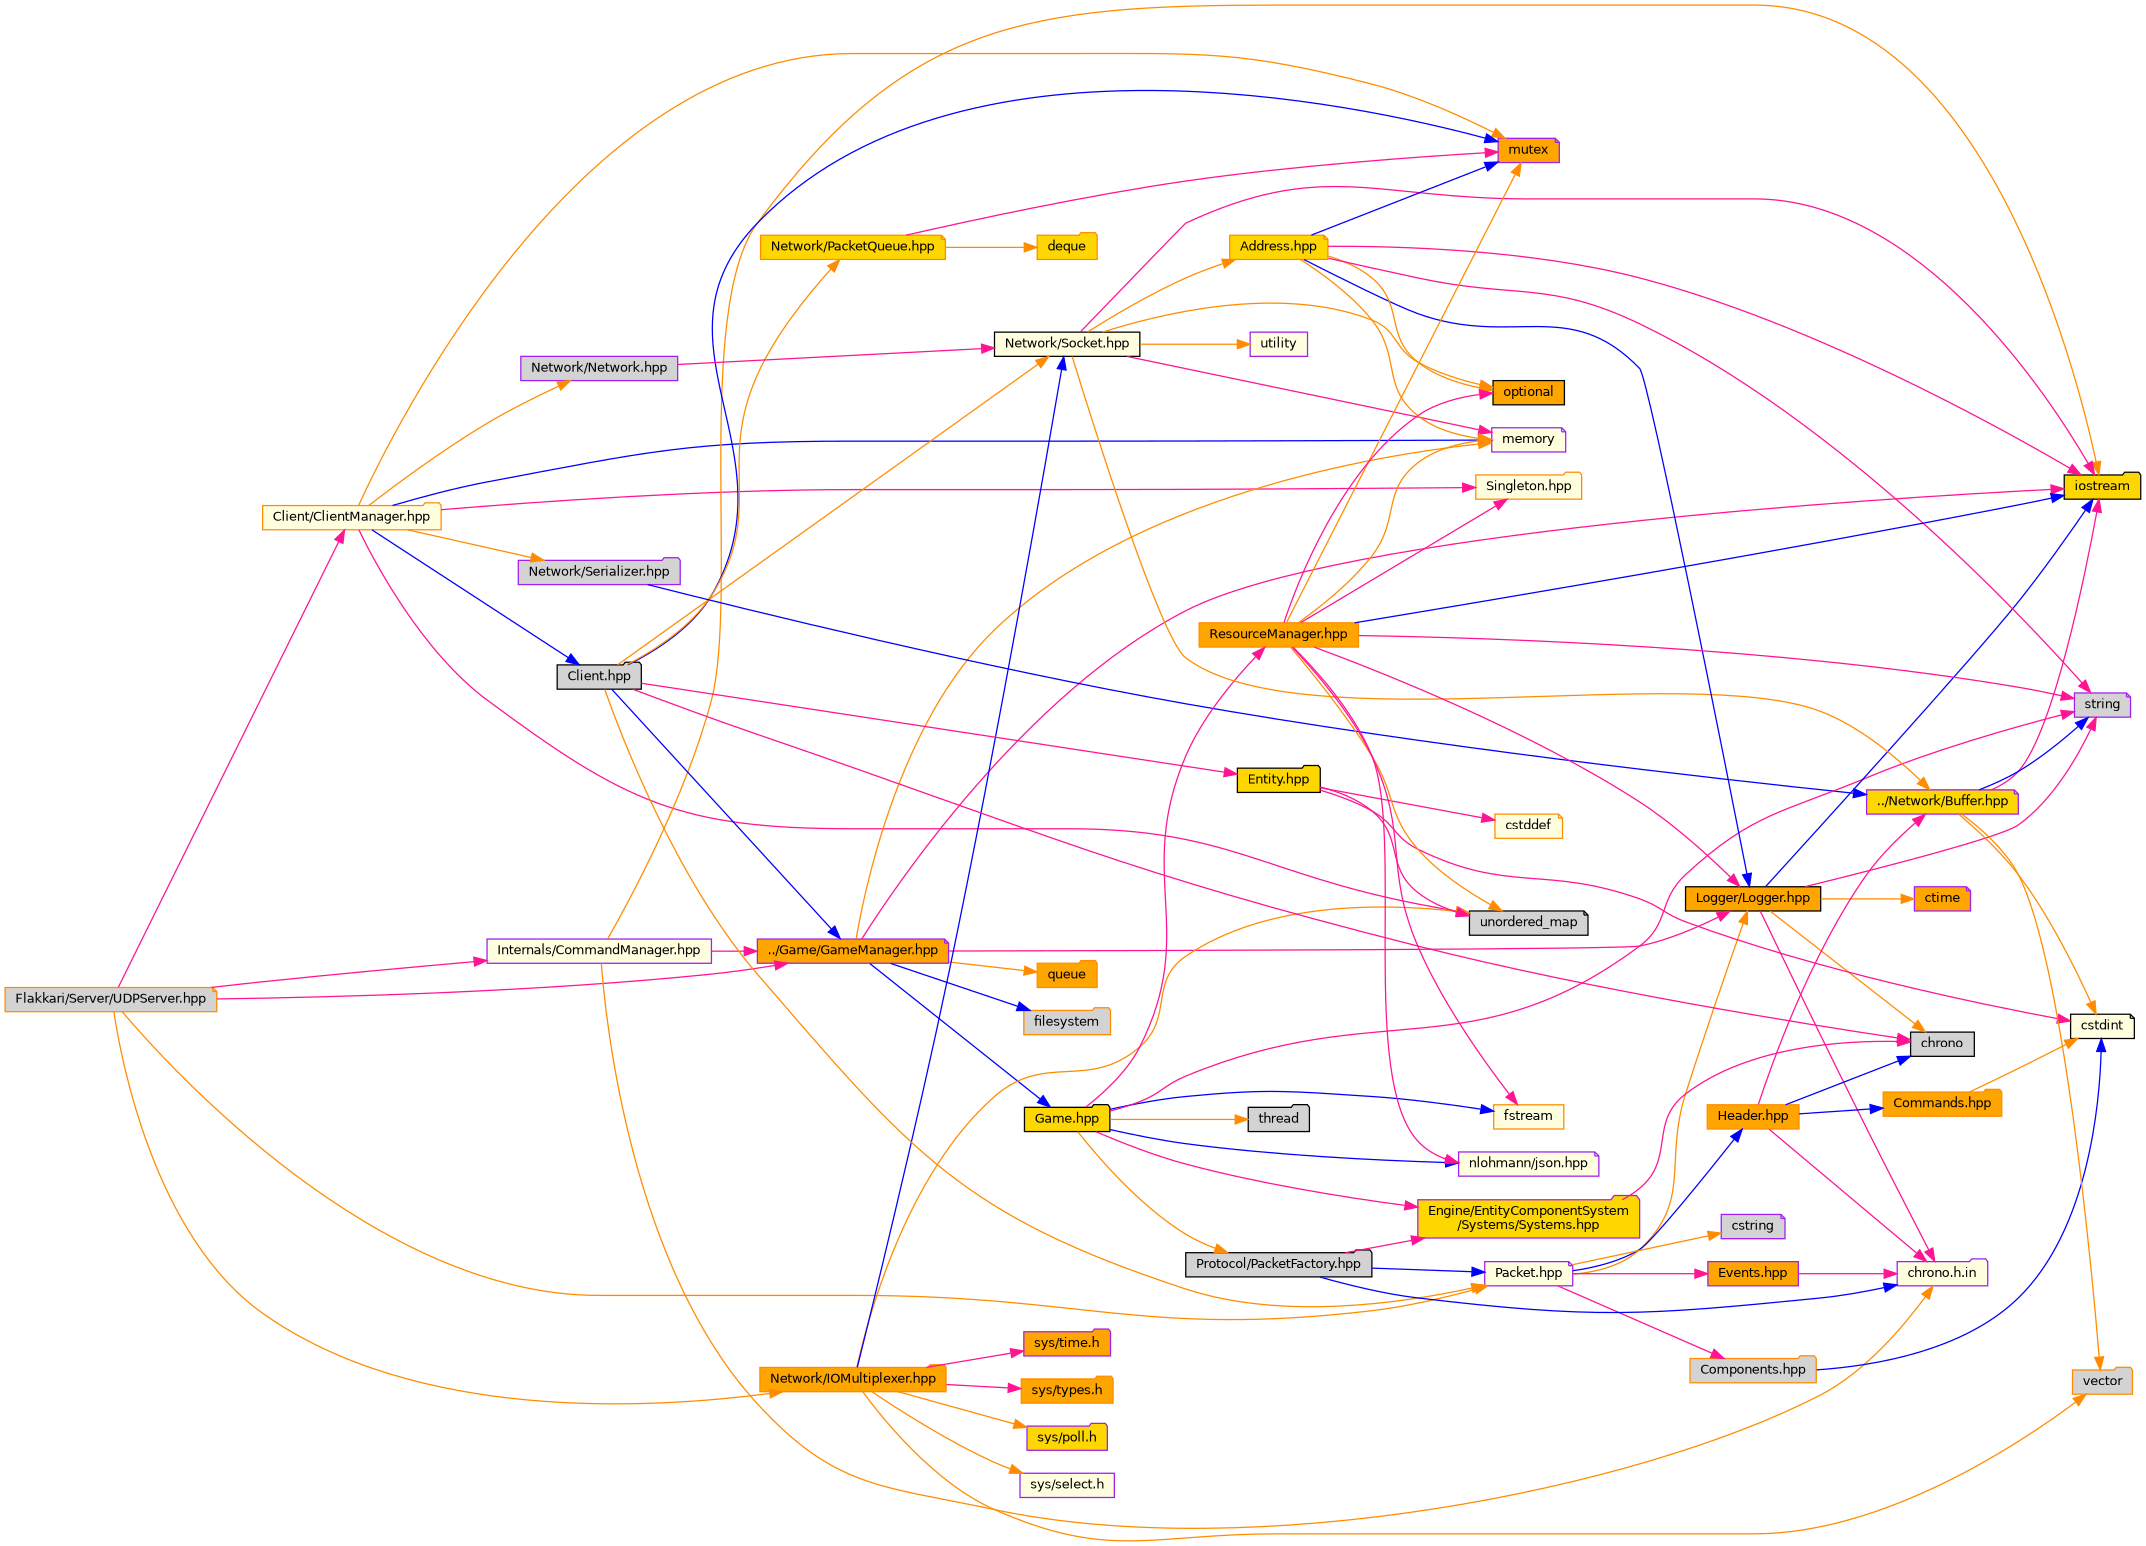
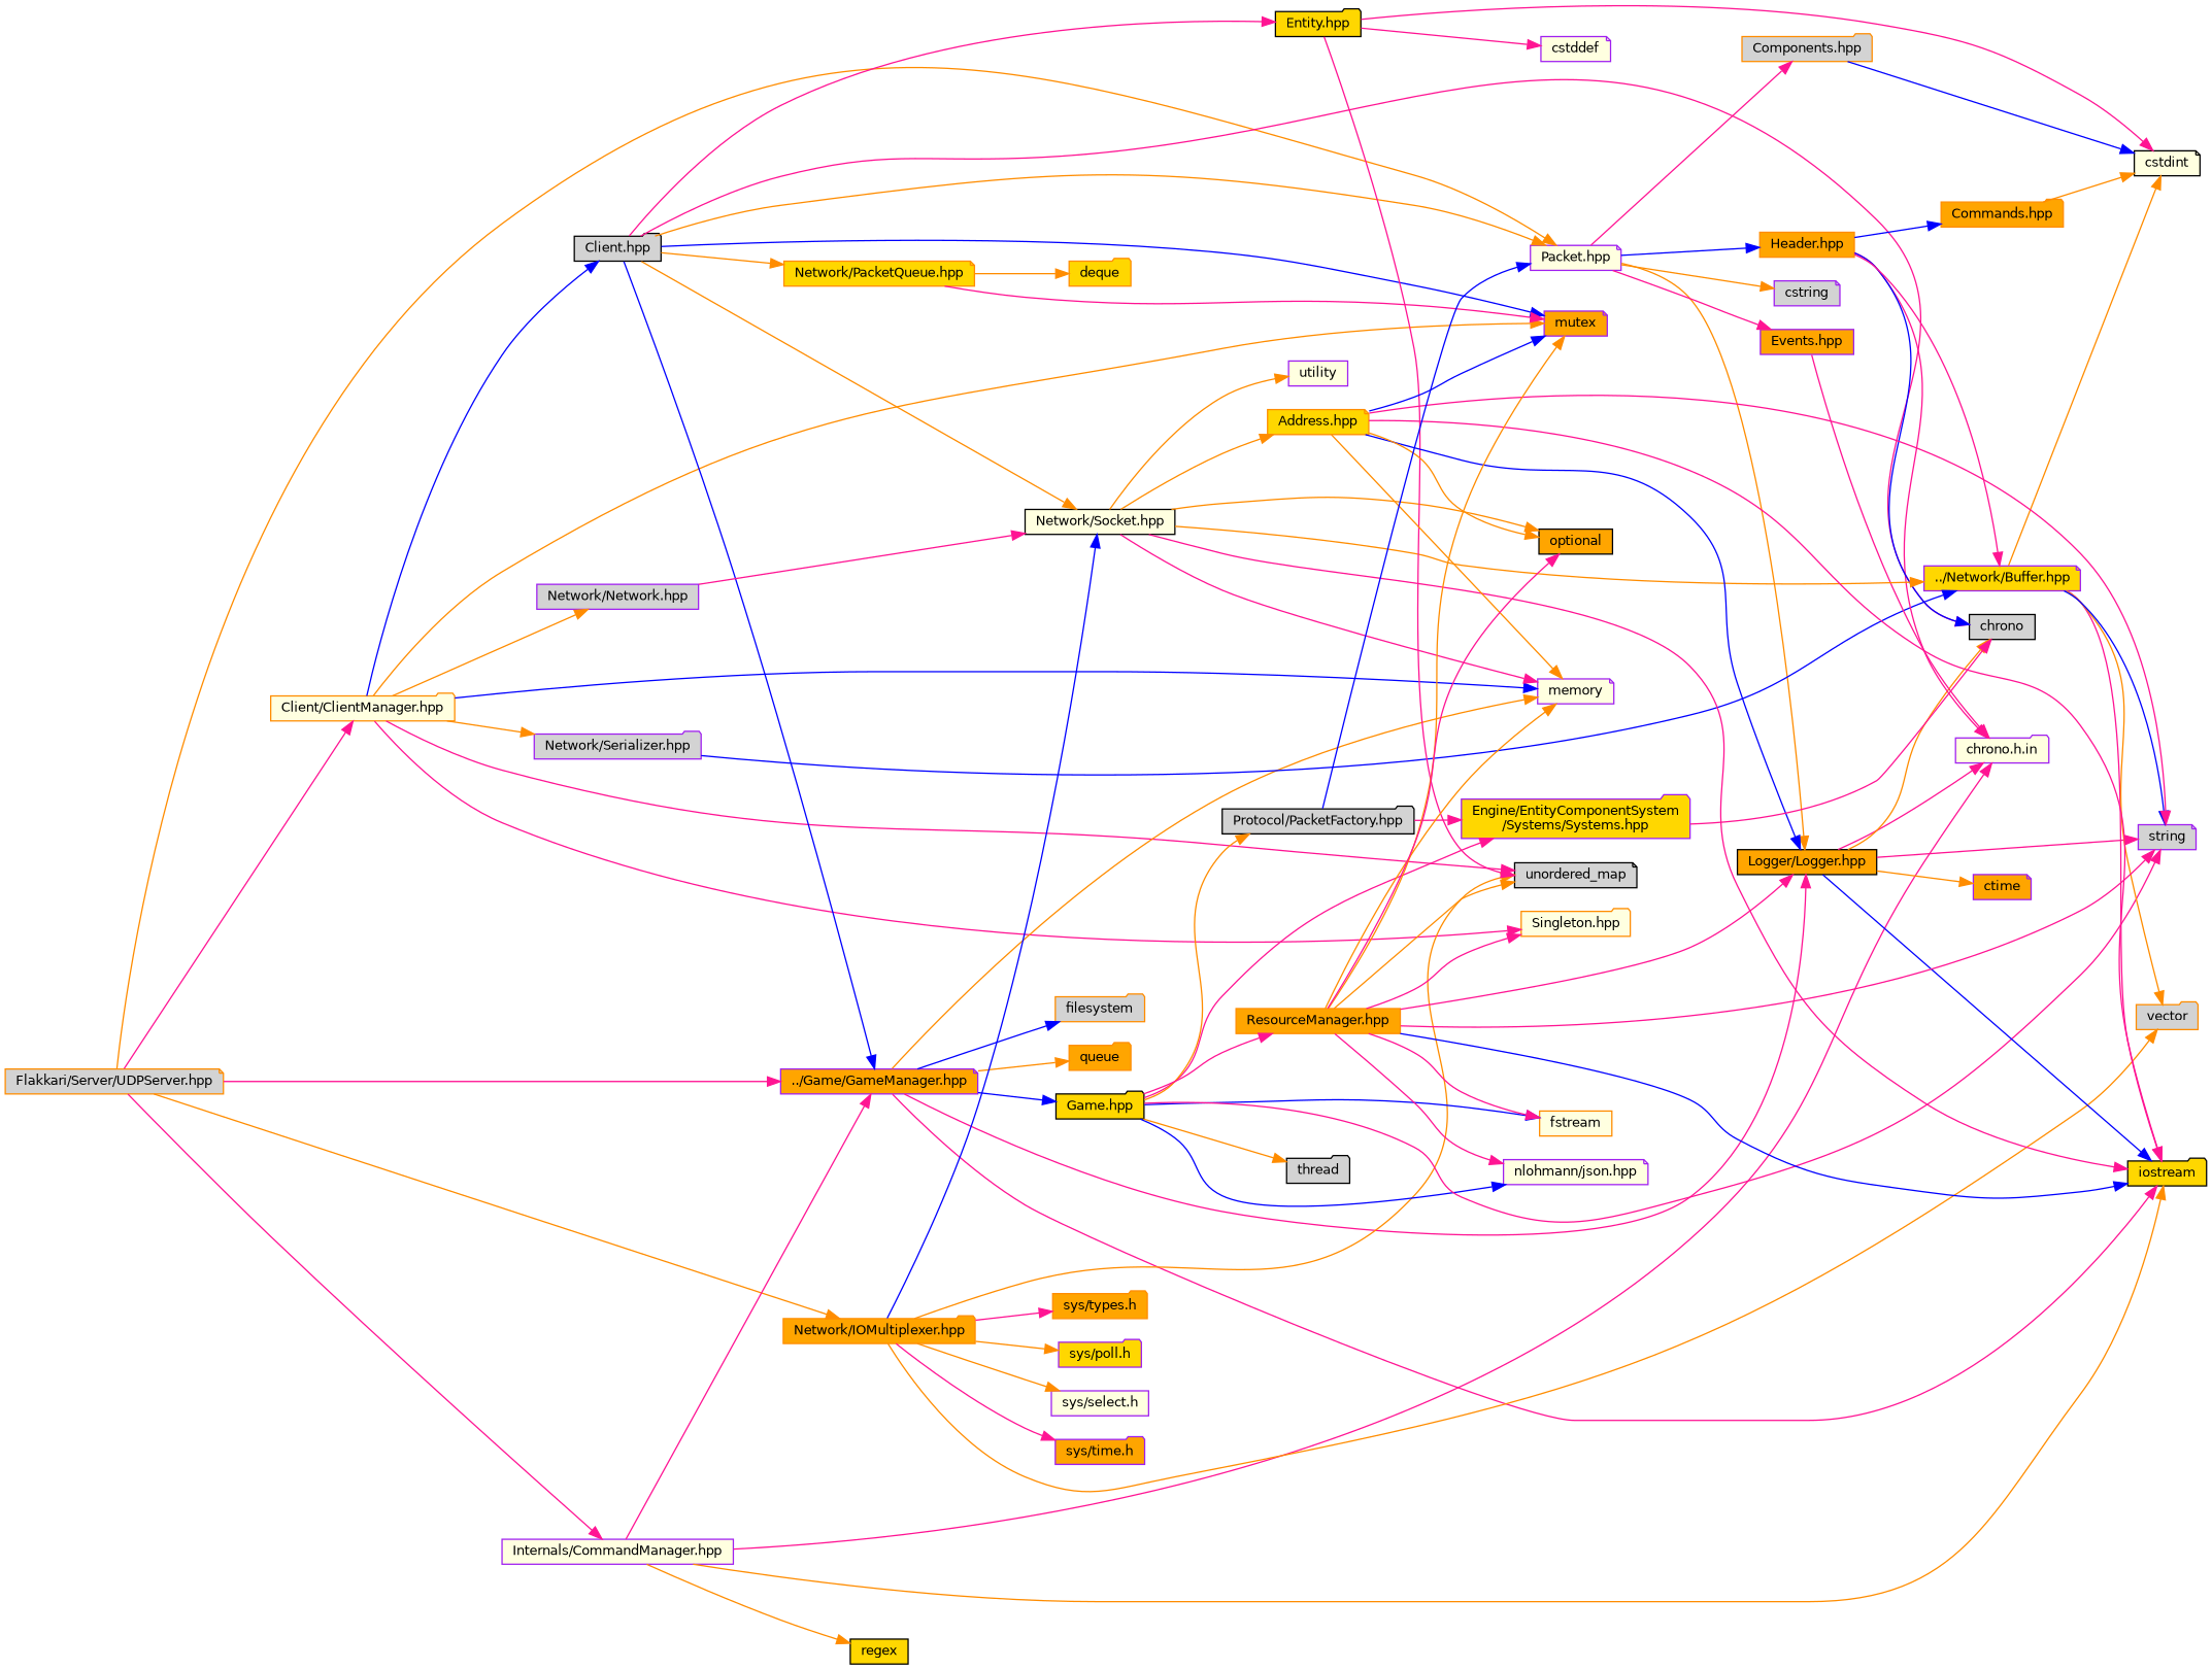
  digraph {
    rankdir=LR
    node [color=purple fillcolor=lightgrey fontname=Helvetica fontsize=10 shape=folder style=filled]
    edge [color=deeppink fontname=Helvetica fontsize=10 labelfontname=Helvetica labelfontsize=10 style=solid]
    n1 [color=darkorange fontcolor=black height=0.2 label="Flakkari/Server/UDPServer.hpp" shape=note width=0.4]
    n2 [color=darkorange fillcolor=lightyellow height=0.2 label="Client/ClientManager.hpp" width=0.4]
    n3 [fillcolor=orange height=0.2 label="../Game/GameManager.hpp" shape=note width=0.4]
    n4 [fillcolor=lightyellow height=0.2 label="Packet.hpp" shape=note width=0.4]
    n5 [fillcolor=lightyellow height=0.2 label="Internals/CommandManager.hpp" shape=box width=0.4]
    n6 [color=darkorange fillcolor=orange height=0.2 label="Network/IOMultiplexer.hpp" width=0.4]
    n7 [color=black height=0.2 label="Client.hpp" width=0.4]
    n8 [fillcolor=orange height=0.2 label=mutex shape=note width=0.4]
    n9 [fillcolor=lightyellow height=0.2 label=memory shape=note width=0.4]
    n10 [color=darkorange fillcolor=lightyellow height=0.2 label="Singleton.hpp" width=0.4]
    n11 [color=black height=0.2 label=unordered_map shape=note width=0.4]
    n12 [height=0.2 label="Network/Network.hpp" shape=box width=0.4]
    n13 [height=0.2 label="Network/Serializer.hpp" width=0.4]
    n14 [color=darkorange height=0.2 label=filesystem width=0.4]
    n15 [color=black fillcolor=gold height=0.2 label=iostream width=0.4]
    n16 [color=darkorange fillcolor=orange height=0.2 label=queue width=0.4]
    n17 [color=black fillcolor=gold height=0.2 label="Game.hpp" width=0.4]
    n18 [color=black fillcolor=orange height=0.2 label="Logger/Logger.hpp" shape=box width=0.4]
    n19 [color=darkorange height=0.2 label="Components.hpp" width=0.4]
    n20 [fillcolor=orange height=0.2 label="Events.hpp" shape=box width=0.4]
    n21 [color=darkorange fillcolor=orange height=0.2 label="Header.hpp" shape=box width=0.4]
    n22 [height=0.2 label=cstring shape=note width=0.4]
    n23 [fillcolor=lightyellow height=0.2 label="chrono.h.in" width=0.4]
+   n24 [color=black fillcolor=gold height=0.2 label=regex shape=box width=0.4]
    n25 [color=black fillcolor=lightyellow height=0.2 label="Network/Socket.hpp" shape=box width=0.4]
    n26 [color=darkorange height=0.2 label=vector width=0.4]
    n27 [fillcolor=lightyellow height=0.2 label="sys/select.h" shape=box width=0.4]
    n28 [fillcolor=orange height=0.2 label="sys/time.h" width=0.4]
    n29 [color=darkorange fillcolor=orange height=0.2 label="sys/types.h" width=0.4]
    n30 [fillcolor=gold height=0.2 label="sys/poll.h" width=0.4]
    n31 [color=black height=0.2 label=chrono shape=box width=0.4]
    n32 [color=black fillcolor=gold height=0.2 label="Entity.hpp" width=0.4]
    n33 [color=darkorange fillcolor=gold height=0.2 label="Network/PacketQueue.hpp" shape=note width=0.4]
    n34 [fillcolor=gold height=0.2 label="../Network/Buffer.hpp" shape=note width=0.4]
    n35 [color=black fillcolor=lightyellow height=0.2 label=cstdint shape=note width=0.4]
-   n36 [color=darkorange fillcolor=lightyellow height=0.2 label=cstddef shape=note width=0.4]
+   n36 [fillcolor=lightyellow height=0.2 label=cstddef shape=note width=0.4]
    n37 [color=darkorange fillcolor=gold height=0.2 label=deque width=0.4]
    n38 [color=black fillcolor=orange height=0.2 label=optional shape=box width=0.4]
    n39 [color=darkorange fillcolor=gold height=0.2 label="Address.hpp" shape=note width=0.4]
    n40 [fillcolor=lightyellow height=0.2 label=utility shape=box width=0.4]
    n41 [color=darkorange fillcolor=lightyellow height=0.2 label=fstream shape=box width=0.4]
    n42 [fillcolor=lightyellow height=0.2 label="nlohmann/json.hpp" shape=note width=0.4]
    n43 [height=0.2 label=string shape=note width=0.4]
    n44 [color=black height=0.2 label=thread width=0.4]
    n45 [fillcolor=gold height=0.2 label="Engine/EntityComponentSystem\l/Systems/Systems.hpp" width=0.4]
    n46 [color=black height=0.2 label="Protocol/PacketFactory.hpp" width=0.4]
    n47 [color=darkorange fillcolor=orange height=0.2 label="ResourceManager.hpp" shape=box width=0.4]
    n48 [fillcolor=orange height=0.2 label=ctime shape=note width=0.4]
    n49 [color=darkorange fillcolor=orange height=0.2 label="Commands.hpp" width=0.4]
    n1 -> n2
    n1 -> n3
    n1 -> n4 [color=darkorange]
    n1 -> n5
    n1 -> n6 [color=darkorange]
    n2 -> n7 [color=blue]
    n2 -> n8 [color=darkorange]
    n2 -> n9 [color=blue]
    n2 -> n10
    n2 -> n11
    n2 -> n12 [color=darkorange]
    n2 -> n13 [color=darkorange]
    n3 -> n9 [color=darkorange]
    n3 -> n14 [color=blue]
    n3 -> n15
    n3 -> n16 [color=darkorange]
    n3 -> n17 [color=blue]
    n3 -> n18
    n4 -> n18 [color=darkorange]
    n4 -> n19
    n4 -> n20
    n4 -> n21 [color=blue]
    n4 -> n22 [color=darkorange]
    n5 -> n3
    n5 -> n15 [color=darkorange]
-   n5 -> n23 [color=darkorange]
+   n5 -> n23
+   n5 -> n24 [color=darkorange]
    n6 -> n11 [color=darkorange]
    n6 -> n25 [color=blue]
    n6 -> n26 [color=darkorange]
    n6 -> n27 [color=darkorange]
    n6 -> n28
    n6 -> n29
    n6 -> n30 [color=darkorange]
    n7 -> n3 [color=blue]
    n7 -> n4 [color=darkorange]
    n7 -> n8 [color=blue]
    n7 -> n25 [color=darkorange]
    n7 -> n31
    n7 -> n32
    n7 -> n33 [color=darkorange]
    n12 -> n25
    n13 -> n34 [color=blue]
    n17 -> n41 [color=blue]
    n17 -> n42 [color=blue]
    n17 -> n43
    n17 -> n44 [color=darkorange]
    n17 -> n45
    n17 -> n46 [color=darkorange]
    n17 -> n47
    n18 -> n15 [color=blue]
    n18 -> n23
    n18 -> n31 [color=darkorange]
    n18 -> n43
    n18 -> n48 [color=darkorange]
    n19 -> n35 [color=blue]
    n20 -> n23
    n21 -> n23
    n21 -> n31 [color=blue]
    n21 -> n34
    n21 -> n49 [color=blue]
    n25 -> n9
    n25 -> n15
    n25 -> n34 [color=darkorange]
    n25 -> n38 [color=darkorange]
    n25 -> n39 [color=darkorange]
    n25 -> n40 [color=darkorange]
    n32 -> n11
    n32 -> n35
    n32 -> n36
    n33 -> n8
    n33 -> n37 [color=darkorange]
    n34 -> n15
    n34 -> n26 [color=darkorange]
    n34 -> n35 [color=darkorange]
    n34 -> n43 [color=blue]
    n39 -> n8 [color=blue]
    n39 -> n9 [color=darkorange]
    n39 -> n15
    n39 -> n18 [color=blue]
    n39 -> n38 [color=darkorange]
    n39 -> n43
    n45 -> n31
    n46 -> n4 [color=blue]
-   n46 -> n23 [color=blue]
    n46 -> n45
    n47 -> n8 [color=darkorange]
    n47 -> n9 [color=darkorange]
    n47 -> n10
    n47 -> n11 [color=darkorange]
    n47 -> n15 [color=blue]
    n47 -> n18
    n47 -> n38
    n47 -> n41
    n47 -> n42
    n47 -> n43
    n49 -> n35 [color=darkorange]
  }
